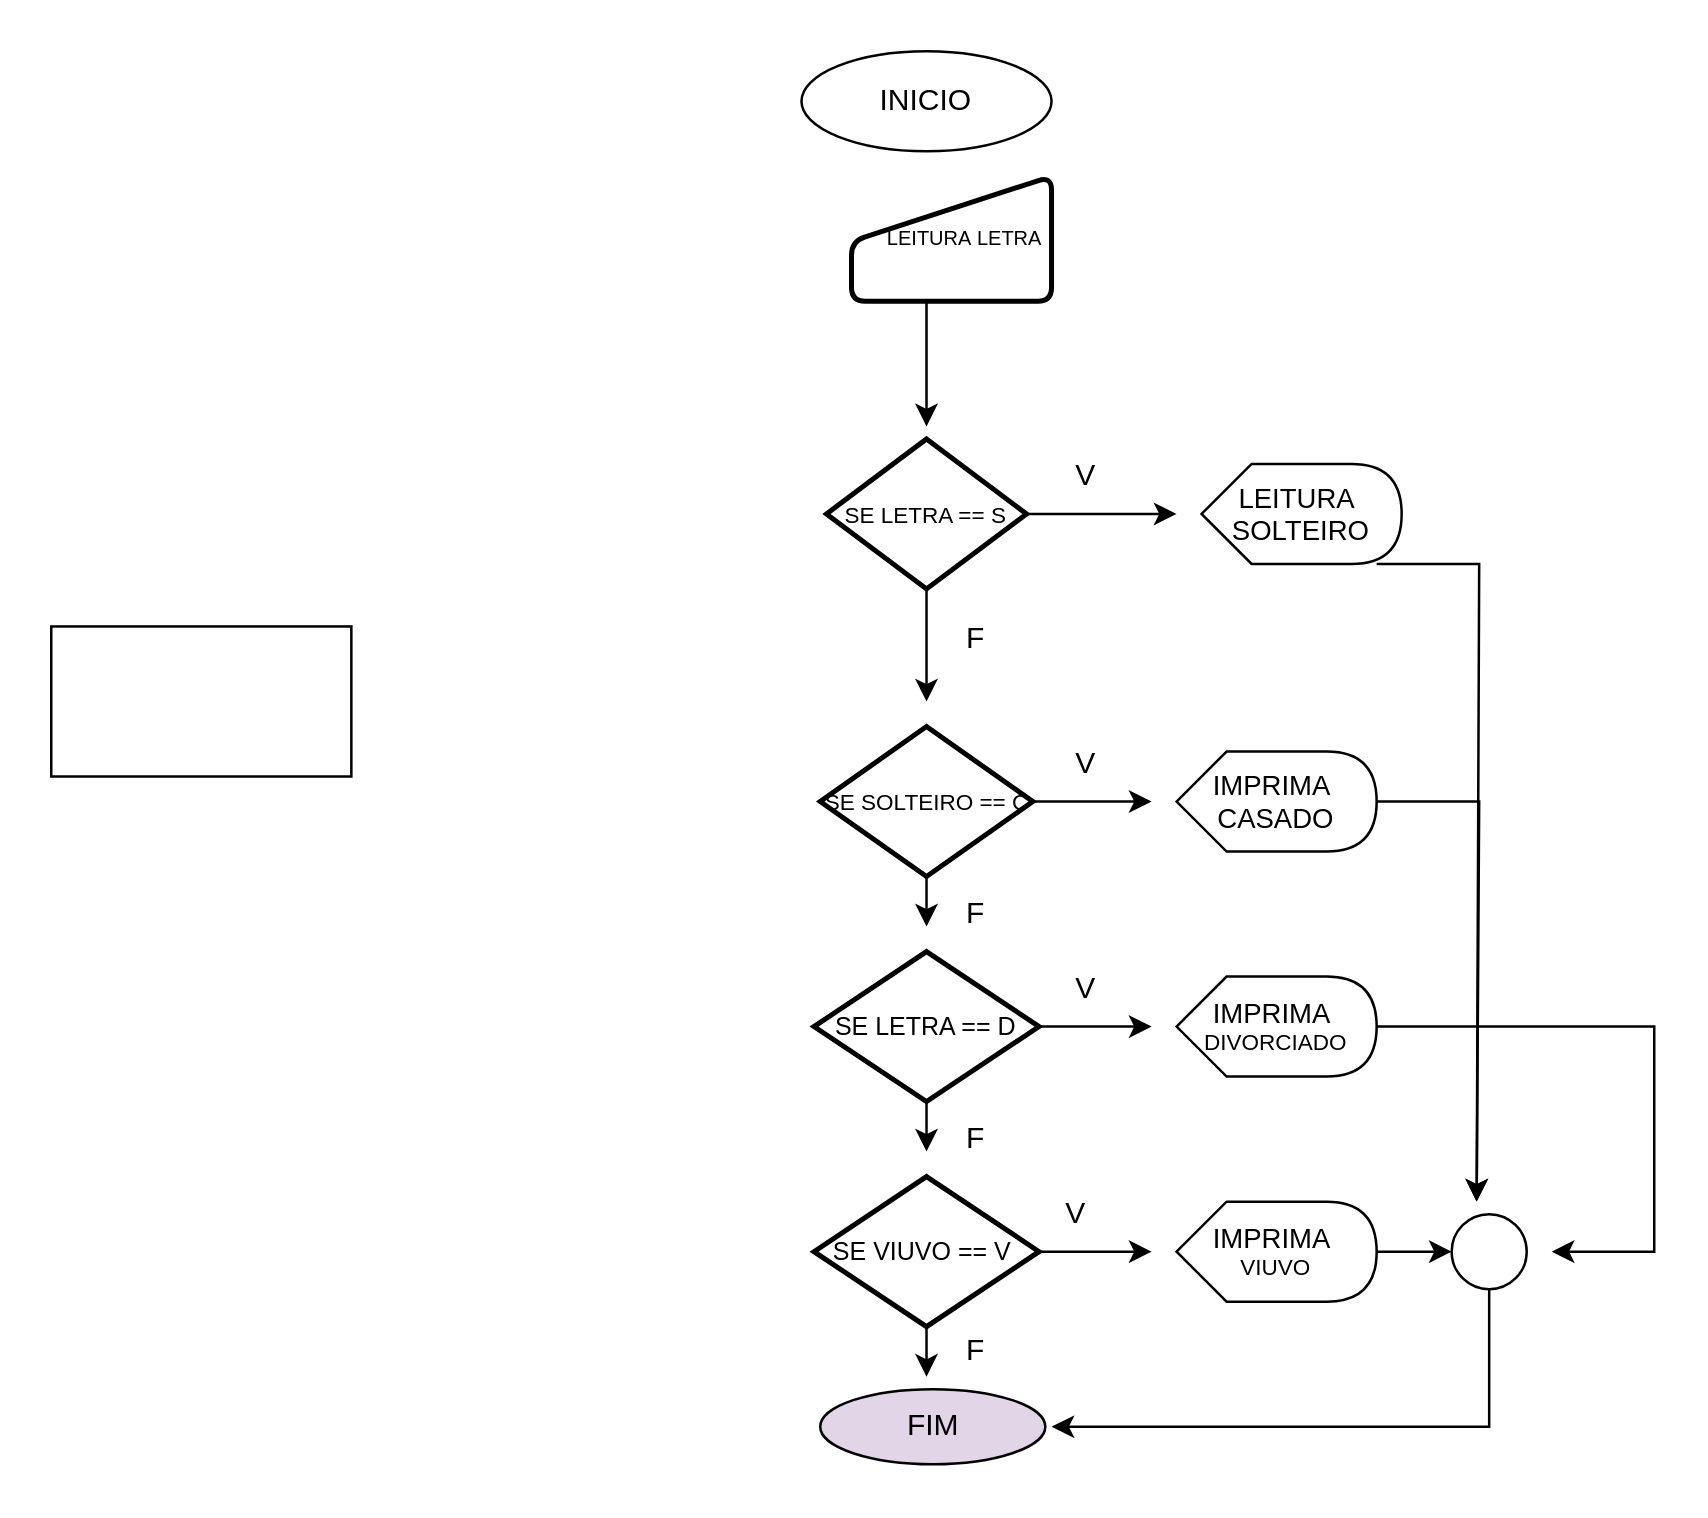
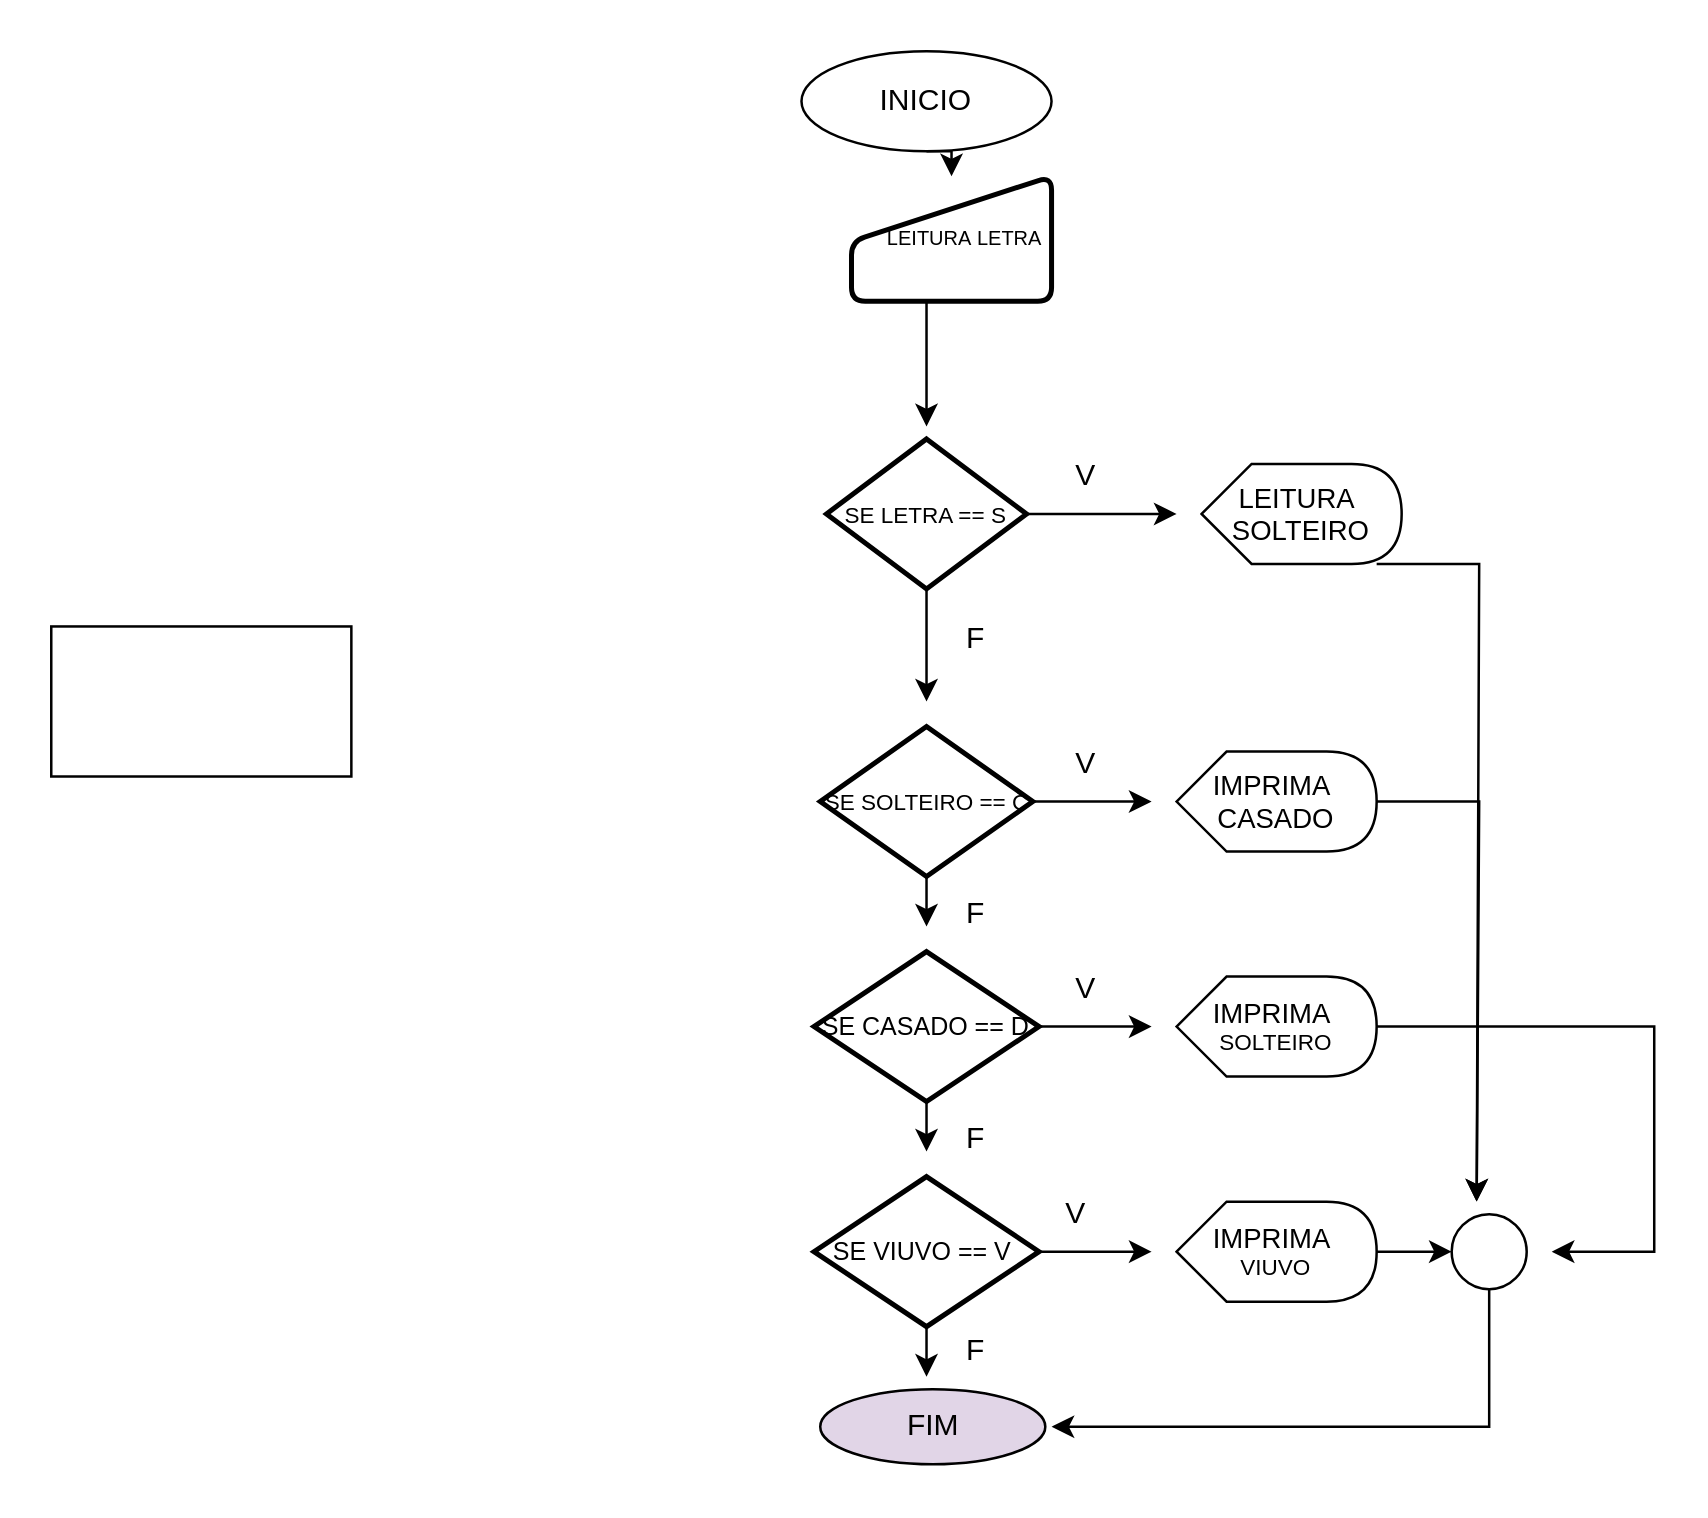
  <mxCell id="0" />
  <mxCell id="1" parent="0" />
+ <mxCell id="2" style="edgeStyle=orthogonalEdgeStyle;rounded=0;orthogonalLoop=1;jettySize=auto;html=1;exitX=0.5;exitY=1;exitDx=0;exitDy=0;entryX=0.5;entryY=0;entryDx=0;entryDy=0;" parent="1" source="3" target="7" edge="1"><mxGeometry relative="1" as="geometry" /></mxCell>
  <mxCell id="3" value="INICIO" style="ellipse;whiteSpace=wrap;html=1;" parent="1" vertex="1"><mxGeometry x="320" y="20" width="100" height="40" as="geometry" /></mxCell>
  <mxCell id="4" value="FIM" style="ellipse;whiteSpace=wrap;html=1;fillColor=#e1d5e7;" parent="1" vertex="1"><mxGeometry x="327.5" y="555" width="90" height="30" as="geometry" /></mxCell>
  <mxCell id="5" style="edgeStyle=orthogonalEdgeStyle;rounded=0;orthogonalLoop=1;jettySize=auto;html=1;exitX=0.5;exitY=1;exitDx=0;exitDy=0;" parent="1" source="4" target="4" edge="1"><mxGeometry relative="1" as="geometry" /></mxCell>
  <mxCell id="6" style="edgeStyle=orthogonalEdgeStyle;rounded=0;orthogonalLoop=1;jettySize=auto;html=1;exitX=0.5;exitY=1;exitDx=0;exitDy=0;" parent="1" source="7" edge="1"><mxGeometry relative="1" as="geometry"><mxPoint x="370" y="170" as="targetPoint" /><Array as="points"><mxPoint x="370" y="140" /><mxPoint x="370" y="140" /></Array></mxGeometry></mxCell>
  <mxCell id="7" value="&lt;p style=&quot;line-height: 220%;&quot;&gt;&lt;font style=&quot;font-size: 8px;&quot;&gt;&amp;nbsp; &amp;nbsp; &amp;nbsp;LEITURA&amp;nbsp;&lt;/font&gt;&lt;span style=&quot;background-color: initial; font-size: 8px;&quot;&gt;LETRA&lt;/span&gt;&lt;/p&gt;" style="html=1;strokeWidth=2;shape=manualInput;whiteSpace=wrap;rounded=1;size=26;arcSize=11;" parent="1" vertex="1"><mxGeometry x="340" y="70" width="80" height="50" as="geometry" /></mxCell>
  <mxCell id="8" value="" style="rounded=0;whiteSpace=wrap;html=1;" parent="1" vertex="1"><mxGeometry x="20" y="250" width="120" height="60" as="geometry" /></mxCell>
  <mxCell id="9" style="edgeStyle=orthogonalEdgeStyle;rounded=0;orthogonalLoop=1;jettySize=auto;html=1;" parent="1" edge="1"><mxGeometry relative="1" as="geometry"><mxPoint x="590" y="480" as="targetPoint" /><mxPoint x="550" y="225" as="sourcePoint" /><Array as="points"><mxPoint x="591" y="225" /><mxPoint x="591" y="480" /></Array></mxGeometry></mxCell>
  <mxCell id="10" value="&lt;font style=&quot;font-size: 11px;&quot;&gt;LEITURA&amp;nbsp;&lt;/font&gt;&lt;div style=&quot;font-size: 11px;&quot;&gt;&lt;font style=&quot;font-size: 11px;&quot;&gt;SOLTEIRO&lt;/font&gt;&lt;/div&gt;" style="shape=display;whiteSpace=wrap;html=1;" parent="1" vertex="1"><mxGeometry x="480" y="185" width="80" height="40" as="geometry" /></mxCell>
  <mxCell id="11" style="edgeStyle=orthogonalEdgeStyle;rounded=0;orthogonalLoop=1;jettySize=auto;html=1;" parent="1" source="15" edge="1"><mxGeometry relative="1" as="geometry"><mxPoint x="470" y="205" as="targetPoint" /><Array as="points"><mxPoint x="420" y="205" /><mxPoint x="420" y="205" /></Array></mxGeometry></mxCell>
  <mxCell id="12" style="edgeStyle=orthogonalEdgeStyle;rounded=0;orthogonalLoop=1;jettySize=auto;html=1;" edge="1" parent="1" source="13"><mxGeometry relative="1" as="geometry"><mxPoint x="420" y="570" as="targetPoint" /><Array as="points"><mxPoint x="595" y="570" /></Array></mxGeometry></mxCell>
  <mxCell id="13" value="" style="ellipse;whiteSpace=wrap;html=1;aspect=fixed;" parent="1" vertex="1"><mxGeometry x="580" y="485" width="30" height="30" as="geometry" /></mxCell>
  <mxCell id="14" style="edgeStyle=orthogonalEdgeStyle;rounded=0;orthogonalLoop=1;jettySize=auto;html=1;" parent="1" source="15" edge="1"><mxGeometry relative="1" as="geometry"><mxPoint x="370" y="280" as="targetPoint" /><Array as="points"><mxPoint x="370" y="270" /></Array></mxGeometry></mxCell>
  <mxCell id="15" value="&lt;font style=&quot;font-size: 9px;&quot;&gt;SE LETRA == S&lt;/font&gt;" style="strokeWidth=2;html=1;shape=mxgraph.flowchart.decision;whiteSpace=wrap;" parent="1" vertex="1"><mxGeometry x="330" y="175" width="80" height="60" as="geometry" /></mxCell>
  <mxCell id="16" style="edgeStyle=orthogonalEdgeStyle;rounded=0;orthogonalLoop=1;jettySize=auto;html=1;" parent="1" source="18" edge="1"><mxGeometry relative="1" as="geometry"><mxPoint x="460" y="320" as="targetPoint" /><Array as="points"><mxPoint x="460" y="320" /></Array></mxGeometry></mxCell>
  <mxCell id="17" style="edgeStyle=orthogonalEdgeStyle;rounded=0;orthogonalLoop=1;jettySize=auto;html=1;" parent="1" source="18" edge="1"><mxGeometry relative="1" as="geometry"><mxPoint x="370" y="370" as="targetPoint" /></mxGeometry></mxCell>
  <mxCell id="18" value="&lt;font style=&quot;font-size: 9px;&quot;&gt;SE SOLTEIRO == C&lt;/font&gt;" style="strokeWidth=2;html=1;shape=mxgraph.flowchart.decision;whiteSpace=wrap;" parent="1" vertex="1"><mxGeometry x="327.5" y="290" width="85" height="60" as="geometry" /></mxCell>
  <mxCell id="19" style="edgeStyle=orthogonalEdgeStyle;rounded=0;orthogonalLoop=1;jettySize=auto;html=1;exitX=1;exitY=0.5;exitDx=0;exitDy=0;exitPerimeter=0;" edge="1" parent="1" source="20"><mxGeometry relative="1" as="geometry"><mxPoint x="590" y="480" as="targetPoint" /><Array as="points"><mxPoint x="591" y="320" /><mxPoint x="591" y="480" /></Array></mxGeometry></mxCell>
  <mxCell id="20" value="&lt;font style=&quot;font-size: 11px;&quot;&gt;IMPRIMA&amp;nbsp;&lt;/font&gt;&lt;div style=&quot;font-size: 11px;&quot;&gt;CASADO&lt;/div&gt;" style="shape=display;whiteSpace=wrap;html=1;" parent="1" vertex="1"><mxGeometry x="470" y="300" width="80" height="40" as="geometry" /></mxCell>
  <mxCell id="21" value="V" style="text;html=1;align=center;verticalAlign=middle;whiteSpace=wrap;rounded=0;" parent="1" vertex="1"><mxGeometry x="404" y="175" width="60" height="30" as="geometry" /></mxCell>
  <mxCell id="22" value="F" style="text;html=1;align=center;verticalAlign=middle;whiteSpace=wrap;rounded=0;" parent="1" vertex="1"><mxGeometry x="360" y="240" width="60" height="30" as="geometry" /></mxCell>
  <mxCell id="23" style="edgeStyle=orthogonalEdgeStyle;rounded=0;orthogonalLoop=1;jettySize=auto;html=1;" parent="1" source="25" edge="1"><mxGeometry relative="1" as="geometry"><mxPoint x="460" y="410" as="targetPoint" /></mxGeometry></mxCell>
  <mxCell id="24" style="edgeStyle=orthogonalEdgeStyle;rounded=0;orthogonalLoop=1;jettySize=auto;html=1;" parent="1" source="25" edge="1"><mxGeometry relative="1" as="geometry"><mxPoint x="370" y="460" as="targetPoint" /></mxGeometry></mxCell>
- <mxCell id="25" value="&lt;font style=&quot;font-size: 10px;&quot;&gt;SE LETRA == D&lt;/font&gt;" style="strokeWidth=2;html=1;shape=mxgraph.flowchart.decision;whiteSpace=wrap;" parent="1" vertex="1"><mxGeometry x="325" y="380" width="90" height="60" as="geometry" /></mxCell>
+ <mxCell id="25" value="&lt;font style=&quot;font-size: 10px;&quot;&gt;SE CASADO == D&lt;/font&gt;" style="strokeWidth=2;html=1;shape=mxgraph.flowchart.decision;whiteSpace=wrap;" parent="1" vertex="1"><mxGeometry x="325" y="380" width="90" height="60" as="geometry" /></mxCell>
  <mxCell id="26" style="edgeStyle=orthogonalEdgeStyle;rounded=0;orthogonalLoop=1;jettySize=auto;html=1;" edge="1" parent="1" source="27"><mxGeometry relative="1" as="geometry"><mxPoint x="620" y="500" as="targetPoint" /><Array as="points"><mxPoint x="661" y="410" /></Array></mxGeometry></mxCell>
- <mxCell id="27" value="&lt;font style=&quot;font-size: 11px;&quot;&gt;IMPRIMA&amp;nbsp;&lt;/font&gt;&lt;div style=&quot;font-size: 9px;&quot;&gt;DIVORCIADO&lt;/div&gt;" style="shape=display;whiteSpace=wrap;html=1;" parent="1" vertex="1"><mxGeometry x="470" y="390" width="80" height="40" as="geometry" /></mxCell>
+ <mxCell id="27" value="&lt;font style=&quot;font-size: 11px;&quot;&gt;IMPRIMA&amp;nbsp;&lt;/font&gt;&lt;div style=&quot;font-size: 9px;&quot;&gt;SOLTEIRO&lt;/div&gt;" style="shape=display;whiteSpace=wrap;html=1;" parent="1" vertex="1"><mxGeometry x="470" y="390" width="80" height="40" as="geometry" /></mxCell>
  <mxCell id="28" style="edgeStyle=orthogonalEdgeStyle;rounded=0;orthogonalLoop=1;jettySize=auto;html=1;" parent="1" source="30" edge="1"><mxGeometry relative="1" as="geometry"><mxPoint x="460" y="500" as="targetPoint" /></mxGeometry></mxCell>
  <mxCell id="29" style="edgeStyle=orthogonalEdgeStyle;rounded=0;orthogonalLoop=1;jettySize=auto;html=1;" parent="1" source="30" edge="1"><mxGeometry relative="1" as="geometry"><mxPoint x="370" y="550" as="targetPoint" /></mxGeometry></mxCell>
  <mxCell id="30" value="&lt;font style=&quot;font-size: 10px;&quot;&gt;SE VIUVO == V&amp;nbsp;&lt;/font&gt;" style="strokeWidth=2;html=1;shape=mxgraph.flowchart.decision;whiteSpace=wrap;" parent="1" vertex="1"><mxGeometry x="325" y="470" width="90" height="60" as="geometry" /></mxCell>
  <mxCell id="31" style="edgeStyle=orthogonalEdgeStyle;rounded=0;orthogonalLoop=1;jettySize=auto;html=1;" parent="1" source="32" edge="1"><mxGeometry relative="1" as="geometry"><mxPoint x="580" y="500" as="targetPoint" /></mxGeometry></mxCell>
  <mxCell id="32" value="&lt;font style=&quot;font-size: 11px;&quot;&gt;IMPRIMA&amp;nbsp;&lt;/font&gt;&lt;div style=&quot;font-size: 9px;&quot;&gt;VIUVO&lt;/div&gt;" style="shape=display;whiteSpace=wrap;html=1;" parent="1" vertex="1"><mxGeometry x="470" y="480" width="80" height="40" as="geometry" /></mxCell>
  <mxCell id="33" value="V" style="text;html=1;align=center;verticalAlign=middle;whiteSpace=wrap;rounded=0;" parent="1" vertex="1"><mxGeometry x="404" y="290" width="60" height="30" as="geometry" /></mxCell>
  <mxCell id="34" value="V" style="text;html=1;align=center;verticalAlign=middle;whiteSpace=wrap;rounded=0;" parent="1" vertex="1"><mxGeometry x="404" y="380" width="60" height="30" as="geometry" /></mxCell>
  <mxCell id="35" value="V" style="text;html=1;align=center;verticalAlign=middle;whiteSpace=wrap;rounded=0;" parent="1" vertex="1"><mxGeometry x="400" y="470" width="60" height="30" as="geometry" /></mxCell>
  <mxCell id="36" value="F" style="text;html=1;align=center;verticalAlign=middle;whiteSpace=wrap;rounded=0;" parent="1" vertex="1"><mxGeometry x="360" y="350" width="60" height="30" as="geometry" /></mxCell>
  <mxCell id="37" value="F" style="text;html=1;align=center;verticalAlign=middle;whiteSpace=wrap;rounded=0;" parent="1" vertex="1"><mxGeometry x="360" y="440" width="60" height="30" as="geometry" /></mxCell>
  <mxCell id="38" value="F" style="text;html=1;align=center;verticalAlign=middle;whiteSpace=wrap;rounded=0;" parent="1" vertex="1"><mxGeometry x="360" y="525" width="60" height="30" as="geometry" /></mxCell>
